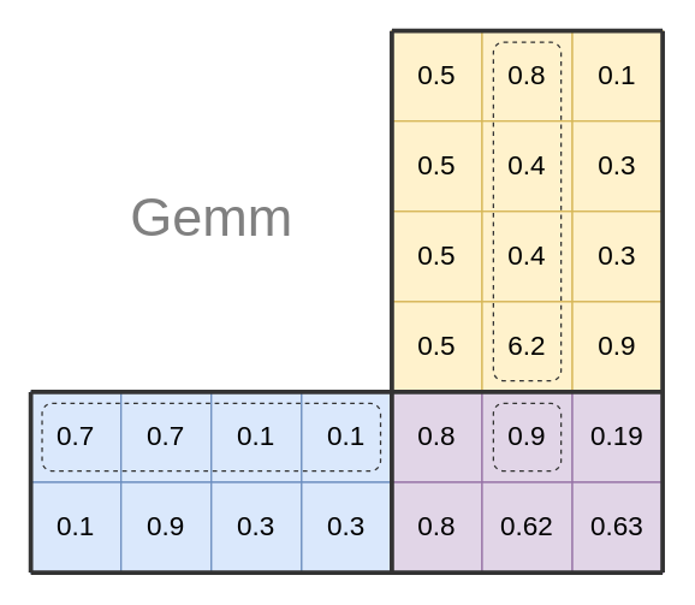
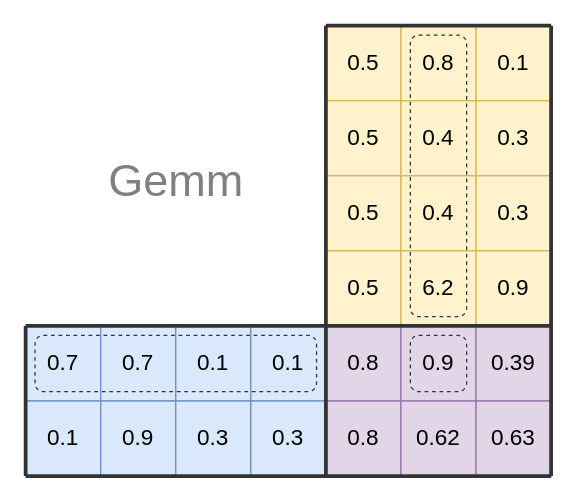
  <mxCell id="0" />
  <mxCell id="1" parent="0" />
  <mxCell id="2" value="" style="group;fontSize=18;" vertex="1" connectable="0" parent="1"><mxGeometry x="20" y="20" width="420" height="360" as="geometry" /></mxCell>
  <mxCell id="3" value="0.7" style="whiteSpace=wrap;html=1;aspect=fixed;fontSize=18;strokeColor=#6c8ebf;fillColor=#dae8fc;" vertex="1" parent="2"><mxGeometry y="240" width="60" height="60" as="geometry" /></mxCell>
  <mxCell id="4" value="0.7" style="whiteSpace=wrap;html=1;aspect=fixed;fontSize=18;strokeColor=#6c8ebf;fillColor=#dae8fc;" vertex="1" parent="2"><mxGeometry x="60" y="240" width="60" height="60" as="geometry" /></mxCell>
  <mxCell id="5" value="0.1" style="whiteSpace=wrap;html=1;aspect=fixed;fontSize=18;strokeColor=#6c8ebf;fillColor=#dae8fc;" vertex="1" parent="2"><mxGeometry x="120" y="240" width="60" height="60" as="geometry" /></mxCell>
  <mxCell id="6" value="0.1" style="whiteSpace=wrap;html=1;aspect=fixed;fontSize=18;strokeColor=#6c8ebf;fillColor=#dae8fc;" vertex="1" parent="2"><mxGeometry x="180" y="240" width="60" height="60" as="geometry" /></mxCell>
  <mxCell id="7" value="0.1" style="whiteSpace=wrap;html=1;aspect=fixed;fontSize=18;strokeColor=#6c8ebf;fillColor=#dae8fc;" vertex="1" parent="2"><mxGeometry y="300" width="60" height="60" as="geometry" /></mxCell>
  <mxCell id="8" value="0.9" style="whiteSpace=wrap;html=1;aspect=fixed;fontSize=18;strokeColor=#6c8ebf;fillColor=#dae8fc;" vertex="1" parent="2"><mxGeometry x="60" y="300" width="60" height="60" as="geometry" /></mxCell>
  <mxCell id="9" value="0.3" style="whiteSpace=wrap;html=1;aspect=fixed;fontSize=18;strokeColor=#6c8ebf;fillColor=#dae8fc;" vertex="1" parent="2"><mxGeometry x="120" y="300" width="60" height="60" as="geometry" /></mxCell>
  <mxCell id="10" value="0.3" style="whiteSpace=wrap;html=1;aspect=fixed;fontSize=18;strokeColor=#6c8ebf;fillColor=#dae8fc;" vertex="1" parent="2"><mxGeometry x="180" y="300" width="60" height="60" as="geometry" /></mxCell>
  <mxCell id="11" value="0.5" style="whiteSpace=wrap;html=1;aspect=fixed;fontSize=18;strokeColor=#d6b656;fillColor=#fff2cc;" vertex="1" parent="2"><mxGeometry x="240" width="60" height="60" as="geometry" /></mxCell>
  <mxCell id="12" value="0.8" style="whiteSpace=wrap;html=1;aspect=fixed;fontSize=18;strokeColor=#d6b656;fillColor=#fff2cc;" vertex="1" parent="2"><mxGeometry x="300" width="60" height="60" as="geometry" /></mxCell>
  <mxCell id="13" value="0.1" style="whiteSpace=wrap;html=1;aspect=fixed;fontSize=18;strokeColor=#d6b656;fillColor=#fff2cc;" vertex="1" parent="2"><mxGeometry x="360" width="60" height="60" as="geometry" /></mxCell>
  <mxCell id="14" value="0.5" style="whiteSpace=wrap;html=1;aspect=fixed;fontSize=18;strokeColor=#d6b656;fillColor=#fff2cc;" vertex="1" parent="2"><mxGeometry x="240" y="60" width="60" height="60" as="geometry" /></mxCell>
  <mxCell id="15" value="0.4" style="whiteSpace=wrap;html=1;aspect=fixed;fontSize=18;strokeColor=#d6b656;fillColor=#fff2cc;" vertex="1" parent="2"><mxGeometry x="300" y="60" width="60" height="60" as="geometry" /></mxCell>
  <mxCell id="16" value="0.3" style="whiteSpace=wrap;html=1;aspect=fixed;fontSize=18;strokeColor=#d6b656;fillColor=#fff2cc;" vertex="1" parent="2"><mxGeometry x="360" y="60" width="60" height="60" as="geometry" /></mxCell>
  <mxCell id="17" value="0.5" style="whiteSpace=wrap;html=1;aspect=fixed;fontSize=18;strokeColor=#d6b656;fillColor=#fff2cc;" vertex="1" parent="2"><mxGeometry x="240" y="120" width="60" height="60" as="geometry" /></mxCell>
  <mxCell id="18" value="0.4" style="whiteSpace=wrap;html=1;aspect=fixed;fontSize=18;strokeColor=#d6b656;fillColor=#fff2cc;" vertex="1" parent="2"><mxGeometry x="300" y="120" width="60" height="60" as="geometry" /></mxCell>
  <mxCell id="19" value="0.3" style="whiteSpace=wrap;html=1;aspect=fixed;fontSize=18;strokeColor=#d6b656;fillColor=#fff2cc;" vertex="1" parent="2"><mxGeometry x="360" y="120" width="60" height="60" as="geometry" /></mxCell>
  <mxCell id="20" value="0.5" style="whiteSpace=wrap;html=1;aspect=fixed;fontSize=18;strokeColor=#d6b656;fillColor=#fff2cc;" vertex="1" parent="2"><mxGeometry x="240" y="180" width="60" height="60" as="geometry" /></mxCell>
  <mxCell id="21" value="6.2" style="whiteSpace=wrap;html=1;aspect=fixed;fontSize=18;strokeColor=#d6b656;fillColor=#fff2cc;" vertex="1" parent="2"><mxGeometry x="300" y="180" width="60" height="60" as="geometry" /></mxCell>
  <mxCell id="22" value="0.9" style="whiteSpace=wrap;html=1;aspect=fixed;fontSize=18;strokeColor=#d6b656;fillColor=#fff2cc;" vertex="1" parent="2"><mxGeometry x="360" y="180" width="60" height="60" as="geometry" /></mxCell>
  <mxCell id="23" value="Gemm" style="text;html=1;strokeColor=none;fillColor=none;align=center;verticalAlign=middle;whiteSpace=wrap;rounded=0;fontSize=36;fontColor=#808080;" vertex="1" parent="2"><mxGeometry x="97.5" y="112.5" width="45" height="22.5" as="geometry" /></mxCell>
  <mxCell id="24" value="0.8" style="whiteSpace=wrap;html=1;aspect=fixed;fontSize=18;strokeColor=#9673a6;fillColor=#e1d5e7;" vertex="1" parent="2"><mxGeometry x="240" y="240" width="60" height="60" as="geometry" /></mxCell>
  <mxCell id="25" value="0.9" style="whiteSpace=wrap;html=1;aspect=fixed;fontSize=18;strokeColor=#9673a6;fillColor=#e1d5e7;" vertex="1" parent="2"><mxGeometry x="300" y="240" width="60" height="60" as="geometry" /></mxCell>
- <mxCell id="26" value="0.19" style="whiteSpace=wrap;html=1;aspect=fixed;fontSize=18;strokeColor=#9673a6;fillColor=#e1d5e7;" vertex="1" parent="2"><mxGeometry x="360" y="240" width="60" height="60" as="geometry" /></mxCell>
+ <mxCell id="26" value="0.39" style="whiteSpace=wrap;html=1;aspect=fixed;fontSize=18;strokeColor=#9673a6;fillColor=#e1d5e7;" vertex="1" parent="2"><mxGeometry x="360" y="240" width="60" height="60" as="geometry" /></mxCell>
  <mxCell id="27" value="0.8" style="whiteSpace=wrap;html=1;aspect=fixed;fontSize=18;strokeColor=#9673a6;fillColor=#e1d5e7;" vertex="1" parent="2"><mxGeometry x="240" y="300" width="60" height="60" as="geometry" /></mxCell>
  <mxCell id="28" value="0.62" style="whiteSpace=wrap;html=1;aspect=fixed;fontSize=18;strokeColor=#9673a6;fillColor=#e1d5e7;" vertex="1" parent="2"><mxGeometry x="300" y="300" width="60" height="60" as="geometry" /></mxCell>
  <mxCell id="29" value="0.63" style="whiteSpace=wrap;html=1;aspect=fixed;fontSize=18;strokeColor=#9673a6;fillColor=#e1d5e7;" vertex="1" parent="2"><mxGeometry x="360" y="300" width="60" height="60" as="geometry" /></mxCell>
  <mxCell id="30" value="" style="endArrow=none;html=1;rounded=0;fontSize=18;exitX=0;exitY=0;exitDx=0;exitDy=0;entryX=1;entryY=0;entryDx=0;entryDy=0;labelBorderColor=none;strokeWidth=3;fontColor=#808080;strokeColor=#333333;" edge="1" parent="2" source="3" target="26"><mxGeometry width="50" height="50" relative="1" as="geometry"><mxPoint x="240" y="225" as="sourcePoint" /><mxPoint x="277.5" y="187.5" as="targetPoint" /></mxGeometry></mxCell>
  <mxCell id="31" value="" style="endArrow=none;html=1;rounded=0;fontSize=18;exitX=0;exitY=1;exitDx=0;exitDy=0;entryX=0;entryY=0;entryDx=0;entryDy=0;labelBorderColor=none;strokeWidth=3;fontColor=#808080;strokeColor=#333333;" edge="1" parent="2" source="27" target="11"><mxGeometry width="50" height="50" relative="1" as="geometry"><mxPoint x="7.5" y="247.5" as="sourcePoint" /><mxPoint x="427.5" y="247.5" as="targetPoint" /></mxGeometry></mxCell>
  <mxCell id="32" value="" style="endArrow=none;html=1;rounded=0;fontSize=18;exitX=0;exitY=1;exitDx=0;exitDy=0;entryX=1;entryY=1;entryDx=0;entryDy=0;labelBorderColor=none;strokeWidth=3;fontColor=#808080;strokeColor=#333333;" edge="1" parent="2" source="7" target="29"><mxGeometry width="50" height="50" relative="1" as="geometry"><mxPoint x="15" y="255" as="sourcePoint" /><mxPoint x="435" y="255" as="targetPoint" /></mxGeometry></mxCell>
  <mxCell id="33" value="" style="endArrow=none;html=1;rounded=0;fontSize=18;exitX=1;exitY=1;exitDx=0;exitDy=0;entryX=1;entryY=0;entryDx=0;entryDy=0;labelBorderColor=none;strokeWidth=3;fontColor=#808080;strokeColor=#333333;" edge="1" parent="2" source="29" target="13"><mxGeometry width="50" height="50" relative="1" as="geometry"><mxPoint x="22.5" y="262.5" as="sourcePoint" /><mxPoint x="442.5" y="262.5" as="targetPoint" /></mxGeometry></mxCell>
  <mxCell id="34" value="" style="endArrow=none;html=1;rounded=0;fontSize=18;entryX=0;entryY=1;entryDx=0;entryDy=0;labelBorderColor=none;strokeWidth=3;fontColor=#808080;strokeColor=#333333;" edge="1" parent="2" target="7"><mxGeometry width="50" height="50" relative="1" as="geometry"><mxPoint y="240" as="sourcePoint" /><mxPoint x="450" y="270" as="targetPoint" /></mxGeometry></mxCell>
  <mxCell id="35" value="" style="endArrow=none;html=1;rounded=0;fontSize=18;labelBorderColor=none;strokeWidth=3;fontColor=#808080;strokeColor=#333333;" edge="1" parent="2"><mxGeometry width="50" height="50" relative="1" as="geometry"><mxPoint x="420" as="sourcePoint" /><mxPoint x="240" as="targetPoint" /></mxGeometry></mxCell>
  <mxCell id="36" value="" style="rounded=1;whiteSpace=wrap;html=1;fontSize=18;fontColor=#000000;strokeColor=#333333;fillColor=none;dashed=1;" vertex="1" parent="2"><mxGeometry x="7.5" y="247.5" width="225" height="45" as="geometry" /></mxCell>
  <mxCell id="37" value="" style="rounded=1;whiteSpace=wrap;html=1;fontSize=18;fontColor=#000000;strokeColor=#333333;fillColor=none;dashed=1;" vertex="1" parent="2"><mxGeometry x="307.5" y="7.5" width="45" height="225" as="geometry" /></mxCell>
  <mxCell id="38" value="" style="rounded=1;whiteSpace=wrap;html=1;fontSize=18;fontColor=#000000;strokeColor=#333333;fillColor=none;dashed=1;" vertex="1" parent="2"><mxGeometry x="307.5" y="247.5" width="45" height="45" as="geometry" /></mxCell>
